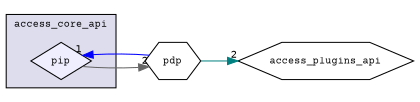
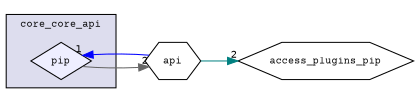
  digraph {
    compound=true
    fontname="Courier Prime"
    rankdir=LR
    node [fontname="Courier Prime" fontsize=10 shape=hexagon]
    edge [fontname="Courier Prime" headlabel=2 labeldistance=1.5 labelfontname=Helvetica labelfontsize=10]
    n1 [fillcolor="#eeeeff" label=pip pencolor=black shape=diamond style=filled]
-   n2 [label=pdp]
-   n3 [label=access_plugins_api]
+   n2 [label=api]
+   n3 [label=access_plugins_pip]
    subgraph cluster_1 {
      bgcolor="#ddddee"
      fontsize=10
-     label=access_core_api
+     label=core_core_api
      pencolor=black
      n1
    }
    n1 -> n2 [color=gray40]
    n2 -> n1 [color=blue headlabel=1]
    n2 -> n3 [color=teal]
  }
